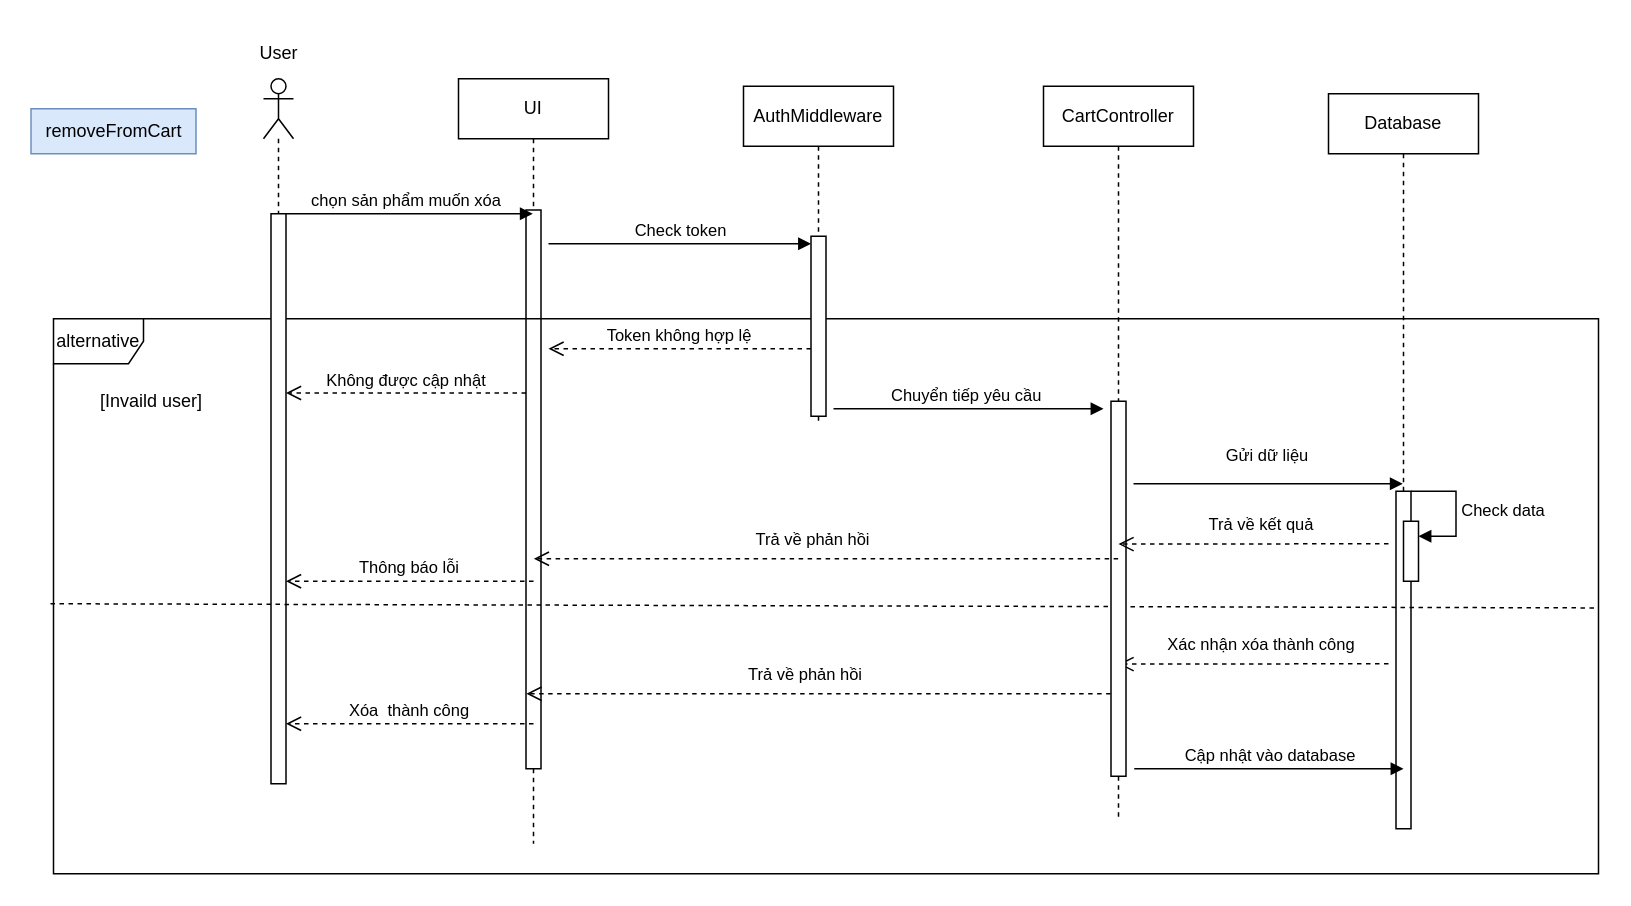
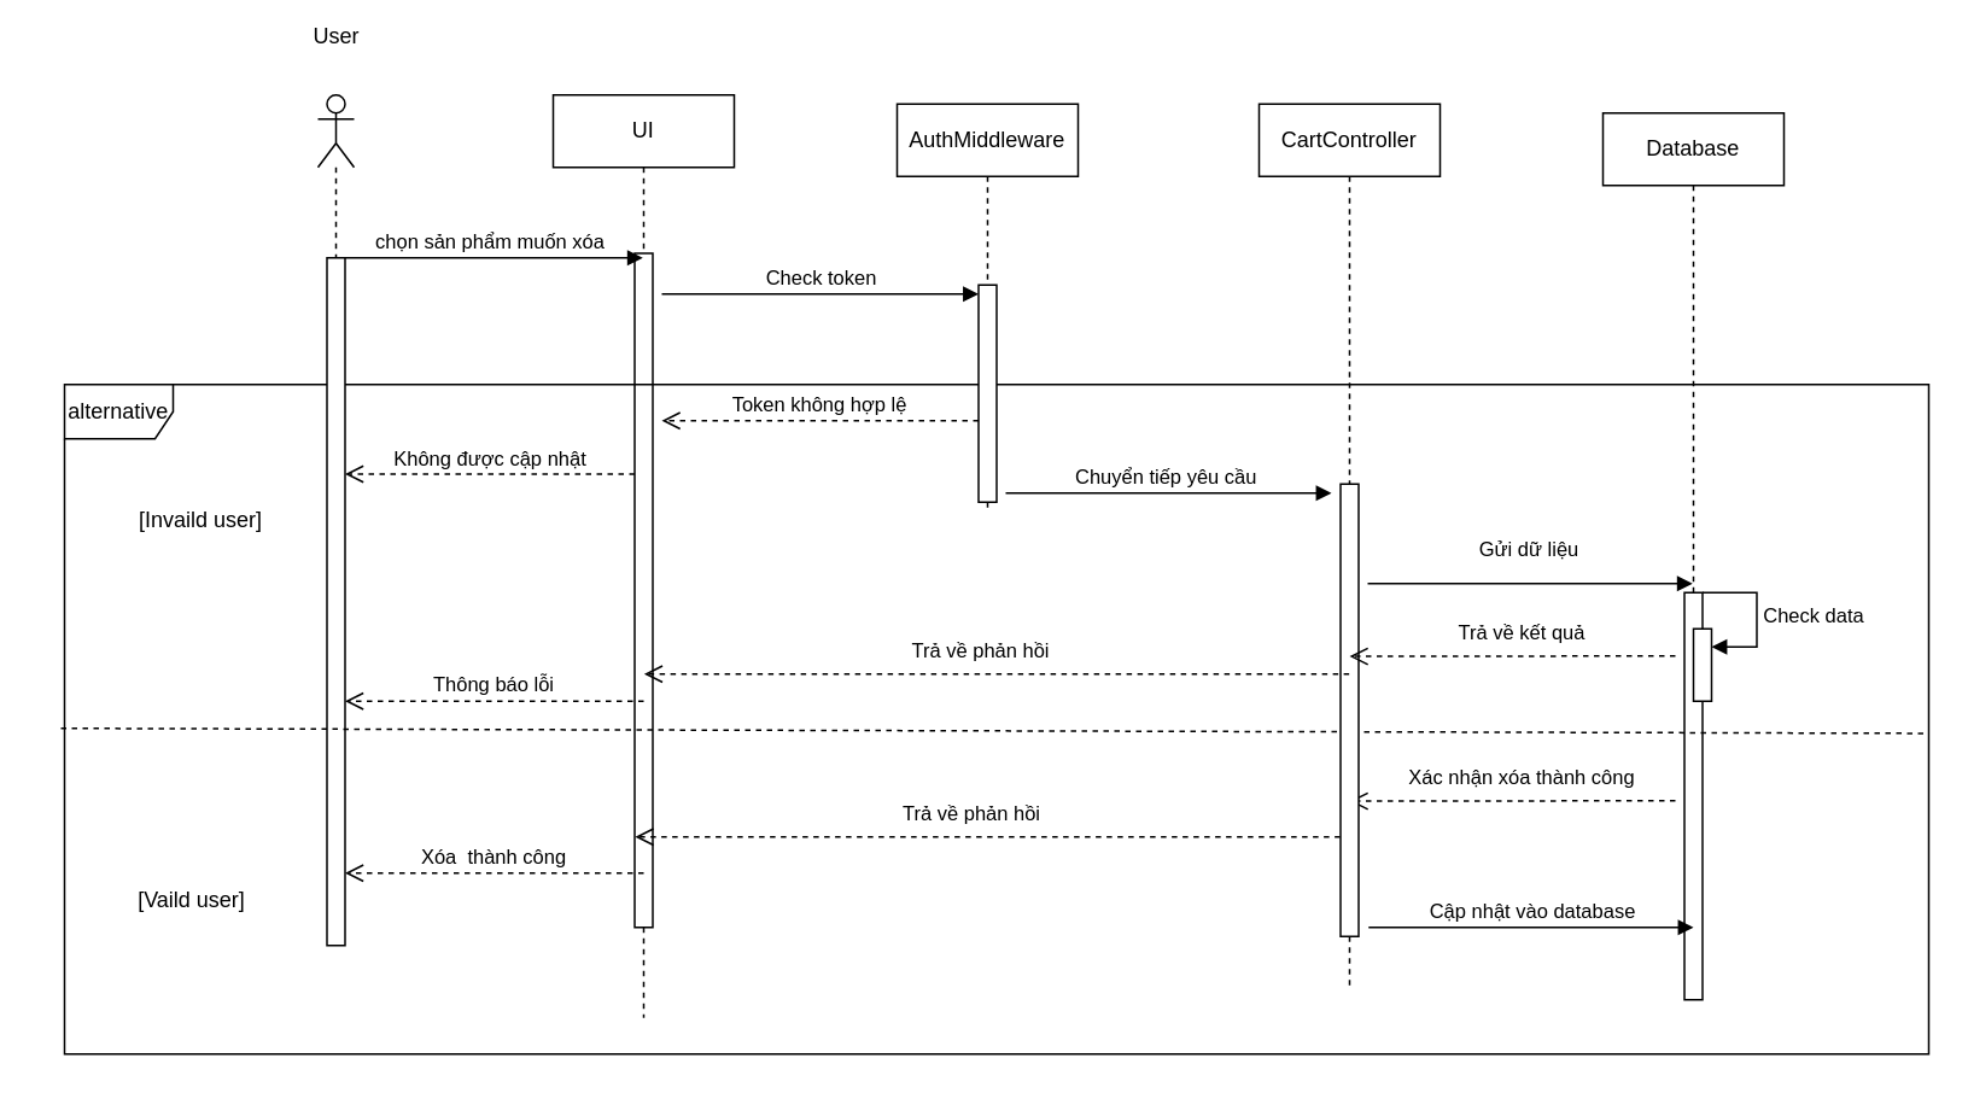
  <mxCell id="0" />
  <mxCell id="1" parent="0" />
- <mxCell id="2" value="removeFromCart" style="text;html=1;align=center;verticalAlign=middle;resizable=0;points=[];autosize=1;strokeColor=#6c8ebf;fillColor=#dae8fc;" parent="1" vertex="1"><mxGeometry x="20" y="72" width="110" height="30" as="geometry" /></mxCell>
  <mxCell id="3" value="" style="shape=umlLifeline;perimeter=lifelinePerimeter;whiteSpace=wrap;html=1;container=1;dropTarget=0;collapsible=0;recursiveResize=0;outlineConnect=0;portConstraint=eastwest;newEdgeStyle={&quot;curved&quot;:0,&quot;rounded&quot;:0};participant=umlActor;" parent="1" vertex="1"><mxGeometry x="175" y="52" width="20" height="420" as="geometry" /></mxCell>
  <mxCell id="4" value="UI" style="shape=umlLifeline;perimeter=lifelinePerimeter;whiteSpace=wrap;html=1;container=1;dropTarget=0;collapsible=0;recursiveResize=0;outlineConnect=0;portConstraint=eastwest;newEdgeStyle={&quot;curved&quot;:0,&quot;rounded&quot;:0};" parent="1" vertex="1"><mxGeometry x="305" y="52" width="100" height="510" as="geometry" /></mxCell>
  <mxCell id="5" value="" style="html=1;points=[[0,0,0,0,5],[0,1,0,0,-5],[1,0,0,0,5],[1,1,0,0,-5]];perimeter=orthogonalPerimeter;outlineConnect=0;targetShapes=umlLifeline;portConstraint=eastwest;newEdgeStyle={&quot;curved&quot;:0,&quot;rounded&quot;:0};" parent="4" vertex="1"><mxGeometry x="45" y="87.5" width="10" height="372.5" as="geometry" /></mxCell>
  <mxCell id="6" value="Database" style="shape=umlLifeline;perimeter=lifelinePerimeter;whiteSpace=wrap;html=1;container=1;dropTarget=0;collapsible=0;recursiveResize=0;outlineConnect=0;portConstraint=eastwest;newEdgeStyle={&quot;curved&quot;:0,&quot;rounded&quot;:0};" parent="1" vertex="1"><mxGeometry x="885" y="62" width="100" height="490" as="geometry" /></mxCell>
  <mxCell id="7" value="" style="html=1;points=[[0,0,0,0,5],[0,1,0,0,-5],[1,0,0,0,5],[1,1,0,0,-5]];perimeter=orthogonalPerimeter;outlineConnect=0;targetShapes=umlLifeline;portConstraint=eastwest;newEdgeStyle={&quot;curved&quot;:0,&quot;rounded&quot;:0};" parent="6" vertex="1"><mxGeometry x="45" y="265" width="10" height="225" as="geometry" /></mxCell>
  <mxCell id="8" value="&lt;div style=&quot;&quot;&gt;chọn sản phẩm muốn xóa&lt;/div&gt;" style="html=1;verticalAlign=bottom;endArrow=block;curved=0;rounded=0;strokeColor=default;align=center;" parent="1" target="4" edge="1"><mxGeometry x="0.003" width="80" relative="1" as="geometry"><mxPoint x="185" y="142" as="sourcePoint" /><mxPoint x="265" y="152" as="targetPoint" /><mxPoint as="offset" /></mxGeometry></mxCell>
  <mxCell id="9" value="alternative" style="shape=umlFrame;whiteSpace=wrap;html=1;pointerEvents=0;" parent="1" vertex="1"><mxGeometry x="35" y="212" width="1030" height="370" as="geometry" /></mxCell>
- <mxCell id="10" value="[Invaild user]" style="text;html=1;align=center;verticalAlign=middle;resizable=0;points=[];autosize=1;strokeColor=none;fillColor=none;" parent="1" vertex="1"><mxGeometry x="55" y="252" width="90" height="30" as="geometry" /></mxCell>
+ <mxCell id="10" value="[Invaild user]" style="text;html=1;align=center;verticalAlign=middle;resizable=0;points=[];autosize=1;strokeColor=none;fillColor=none;" parent="1" vertex="1"><mxGeometry x="65" y="272" width="90" height="30" as="geometry" /></mxCell>
+ <mxCell id="11" value="[Vaild user]" style="text;html=1;align=center;verticalAlign=middle;resizable=0;points=[];autosize=1;strokeColor=none;fillColor=none;" parent="1" vertex="1"><mxGeometry x="65" y="482" width="80" height="30" as="geometry" /></mxCell>
  <mxCell id="12" value="Xóa&amp;nbsp; thành công" style="html=1;verticalAlign=bottom;endArrow=open;dashed=1;endSize=8;curved=0;rounded=0;" parent="1" edge="1"><mxGeometry relative="1" as="geometry"><mxPoint x="355" y="482" as="sourcePoint" /><mxPoint x="190" y="482" as="targetPoint" /></mxGeometry></mxCell>
  <mxCell id="13" value="Không được cập nhật" style="html=1;verticalAlign=bottom;endArrow=open;dashed=1;endSize=8;curved=0;rounded=0;" parent="1" source="5" edge="1"><mxGeometry relative="1" as="geometry"><mxPoint x="389.5" y="261.5" as="sourcePoint" /><mxPoint x="190" y="261.5" as="targetPoint" /></mxGeometry></mxCell>
  <mxCell id="14" value="&lt;span class=&quot;hljs-selector-tag&quot;&gt;X&lt;/span&gt;á&lt;span class=&quot;hljs-selector-tag&quot;&gt;c&lt;/span&gt; &lt;span class=&quot;hljs-selector-tag&quot;&gt;nh&lt;/span&gt;ậ&lt;span class=&quot;hljs-selector-tag&quot;&gt;n&lt;/span&gt; &lt;span class=&quot;hljs-selector-tag&quot;&gt;x&lt;/span&gt;ó&lt;span class=&quot;hljs-selector-tag&quot;&gt;a&lt;/span&gt; &lt;span class=&quot;hljs-selector-tag&quot;&gt;th&lt;/span&gt;à&lt;span class=&quot;hljs-selector-tag&quot;&gt;nh&lt;/span&gt; &lt;span class=&quot;hljs-selector-tag&quot;&gt;c&lt;/span&gt;ô&lt;span class=&quot;hljs-selector-tag&quot;&gt;ng&lt;/span&gt;" style="html=1;verticalAlign=bottom;endArrow=open;dashed=1;endSize=8;curved=0;rounded=0;" parent="1" edge="1"><mxGeometry x="-0.067" y="-4" relative="1" as="geometry"><mxPoint x="925" y="442" as="sourcePoint" /><mxPoint x="745" y="442.23" as="targetPoint" /><mxPoint x="-1" as="offset" /></mxGeometry></mxCell>
  <mxCell id="15" value="" style="html=1;points=[[0,0,0,0,5],[0,1,0,0,-5],[1,0,0,0,5],[1,1,0,0,-5]];perimeter=orthogonalPerimeter;outlineConnect=0;targetShapes=umlLifeline;portConstraint=eastwest;newEdgeStyle={&quot;curved&quot;:0,&quot;rounded&quot;:0};" parent="1" vertex="1"><mxGeometry x="180" y="142" width="10" height="380" as="geometry" /></mxCell>
  <mxCell id="16" value="" style="endArrow=none;dashed=1;html=1;rounded=0;exitX=-0.002;exitY=0.506;exitDx=0;exitDy=0;exitPerimeter=0;entryX=0.996;entryY=0.396;entryDx=0;entryDy=0;entryPerimeter=0;" parent="1" edge="1"><mxGeometry width="50" height="50" relative="1" as="geometry"><mxPoint x="33" y="402" as="sourcePoint" /><mxPoint x="1062.1" y="404.78" as="targetPoint" /></mxGeometry></mxCell>
  <mxCell id="17" value="Check token" style="html=1;verticalAlign=bottom;endArrow=block;curved=0;rounded=0;" parent="1" edge="1"><mxGeometry width="80" relative="1" as="geometry"><mxPoint x="365" y="162" as="sourcePoint" /><mxPoint x="540" y="162" as="targetPoint" /></mxGeometry></mxCell>
  <mxCell id="18" value="Token không hợp lệ" style="html=1;verticalAlign=bottom;endArrow=open;dashed=1;endSize=8;curved=0;rounded=0;" parent="1" edge="1"><mxGeometry relative="1" as="geometry"><mxPoint x="540" y="232" as="sourcePoint" /><mxPoint x="365" y="232" as="targetPoint" /></mxGeometry></mxCell>
  <mxCell id="19" value="Trả về phản hồi" style="html=1;verticalAlign=bottom;endArrow=open;dashed=1;endSize=8;curved=0;rounded=0;" parent="1" edge="1"><mxGeometry x="0.05" y="-4" relative="1" as="geometry"><mxPoint x="739.75" y="462" as="sourcePoint" /><mxPoint x="350.252" y="462" as="targetPoint" /><mxPoint as="offset" /></mxGeometry></mxCell>
- <mxCell id="20" value="User" style="text;html=1;align=center;verticalAlign=middle;resizable=0;points=[];autosize=1;strokeColor=none;fillColor=none;" parent="1" vertex="1"><mxGeometry x="160" y="20" width="50" height="30" as="geometry" /></mxCell>
+ <mxCell id="20" value="User" style="text;html=1;align=center;verticalAlign=middle;resizable=0;points=[];autosize=1;strokeColor=none;fillColor=none;" parent="1" vertex="1"><mxGeometry x="160" y="5" width="50" height="30" as="geometry" /></mxCell>
  <mxCell id="21" value="Chuyển tiếp yêu cầu&amp;nbsp;" style="html=1;verticalAlign=bottom;endArrow=block;curved=0;rounded=0;" parent="1" edge="1"><mxGeometry width="80" relative="1" as="geometry"><mxPoint x="555" y="272" as="sourcePoint" /><mxPoint x="735" y="272" as="targetPoint" /></mxGeometry></mxCell>
  <mxCell id="22" value="AuthMiddleware" style="shape=umlLifeline;perimeter=lifelinePerimeter;whiteSpace=wrap;html=1;container=1;dropTarget=0;collapsible=0;recursiveResize=0;outlineConnect=0;portConstraint=eastwest;newEdgeStyle={&quot;curved&quot;:0,&quot;rounded&quot;:0};" parent="1" vertex="1"><mxGeometry x="495" y="57" width="100" height="225" as="geometry" /></mxCell>
  <mxCell id="23" value="" style="html=1;points=[[0,0,0,0,5],[0,1,0,0,-5],[1,0,0,0,5],[1,1,0,0,-5]];perimeter=orthogonalPerimeter;outlineConnect=0;targetShapes=umlLifeline;portConstraint=eastwest;newEdgeStyle={&quot;curved&quot;:0,&quot;rounded&quot;:0};" parent="22" vertex="1"><mxGeometry x="45" y="100" width="10" height="120" as="geometry" /></mxCell>
  <mxCell id="24" value="CartController" style="shape=umlLifeline;perimeter=lifelinePerimeter;whiteSpace=wrap;html=1;container=1;dropTarget=0;collapsible=0;recursiveResize=0;outlineConnect=0;portConstraint=eastwest;newEdgeStyle={&quot;curved&quot;:0,&quot;rounded&quot;:0};" parent="1" vertex="1"><mxGeometry x="695" y="57" width="100" height="490" as="geometry" /></mxCell>
  <mxCell id="25" value="" style="html=1;points=[[0,0,0,0,5],[0,1,0,0,-5],[1,0,0,0,5],[1,1,0,0,-5]];perimeter=orthogonalPerimeter;outlineConnect=0;targetShapes=umlLifeline;portConstraint=eastwest;newEdgeStyle={&quot;curved&quot;:0,&quot;rounded&quot;:0};" parent="24" vertex="1"><mxGeometry x="45" y="210" width="10" height="250" as="geometry" /></mxCell>
  <mxCell id="26" value="Gửi dữ liệu" style="html=1;verticalAlign=bottom;endArrow=block;curved=0;rounded=0;" parent="1" target="6" edge="1"><mxGeometry x="0.003" y="10" width="80" relative="1" as="geometry"><mxPoint x="755" y="322" as="sourcePoint" /><mxPoint x="755" y="311.23" as="targetPoint" /><mxPoint x="-1" as="offset" /></mxGeometry></mxCell>
  <mxCell id="27" value="" style="html=1;points=[[0,0,0,0,5],[0,1,0,0,-5],[1,0,0,0,5],[1,1,0,0,-5]];perimeter=orthogonalPerimeter;outlineConnect=0;targetShapes=umlLifeline;portConstraint=eastwest;newEdgeStyle={&quot;curved&quot;:0,&quot;rounded&quot;:0};" parent="1" vertex="1"><mxGeometry x="935" y="347" width="10" height="40" as="geometry" /></mxCell>
  <mxCell id="28" value="Check data" style="html=1;align=left;spacingLeft=2;endArrow=block;rounded=0;edgeStyle=orthogonalEdgeStyle;curved=0;rounded=0;" parent="1" target="27" edge="1"><mxGeometry relative="1" as="geometry"><mxPoint x="940" y="327" as="sourcePoint" /><Array as="points"><mxPoint x="970" y="357" /></Array></mxGeometry></mxCell>
  <mxCell id="29" value="Cập nhật vào database" style="html=1;verticalAlign=bottom;endArrow=block;curved=0;rounded=0;" parent="1" edge="1"><mxGeometry width="80" relative="1" as="geometry"><mxPoint x="755.5" y="512" as="sourcePoint" /><mxPoint x="935" y="512" as="targetPoint" /></mxGeometry></mxCell>
  <mxCell id="30" value="Trả về kết quả" style="html=1;verticalAlign=bottom;endArrow=open;dashed=1;endSize=8;curved=0;rounded=0;" parent="1" edge="1"><mxGeometry x="-0.067" y="-4" relative="1" as="geometry"><mxPoint x="925" y="362" as="sourcePoint" /><mxPoint x="745" y="362.23" as="targetPoint" /><mxPoint x="-1" as="offset" /></mxGeometry></mxCell>
  <mxCell id="31" value="Trả về phản hồi" style="html=1;verticalAlign=bottom;endArrow=open;dashed=1;endSize=8;curved=0;rounded=0;" parent="1" edge="1"><mxGeometry x="0.05" y="-4" relative="1" as="geometry"><mxPoint x="744.75" y="372" as="sourcePoint" /><mxPoint x="355.252" y="372" as="targetPoint" /><mxPoint as="offset" /></mxGeometry></mxCell>
  <mxCell id="32" value="Thông báo lỗi" style="html=1;verticalAlign=bottom;endArrow=open;dashed=1;endSize=8;curved=0;rounded=0;" parent="1" edge="1"><mxGeometry relative="1" as="geometry"><mxPoint x="355" y="387" as="sourcePoint" /><mxPoint x="190" y="387" as="targetPoint" /></mxGeometry></mxCell>
